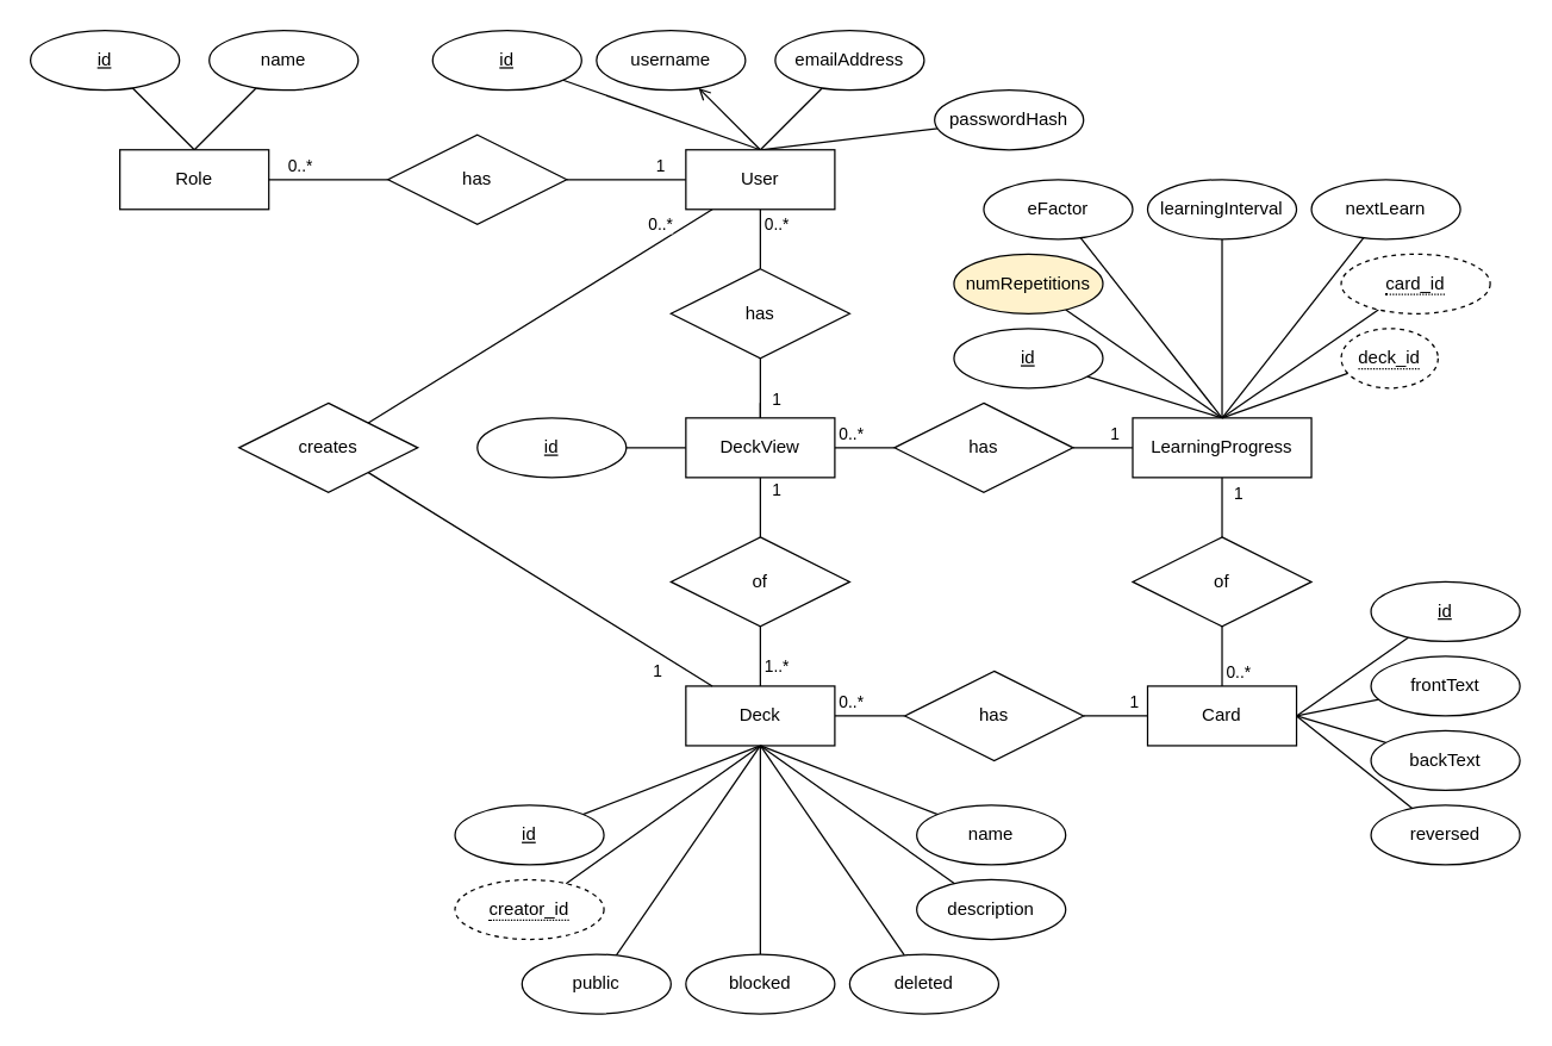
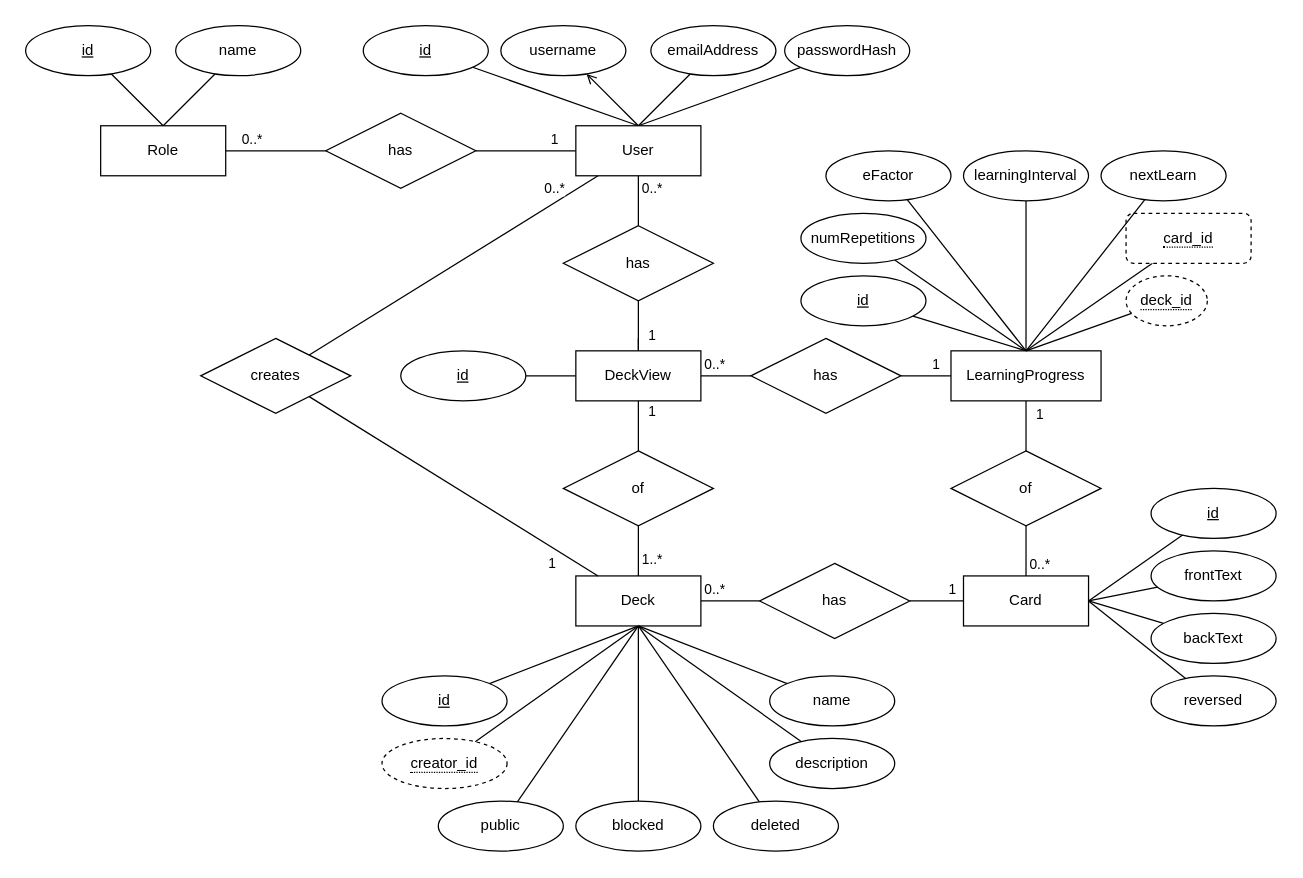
  <mxCell id="0" />
  <mxCell id="1" parent="0" />
  <mxCell id="2" style="rounded=0;orthogonalLoop=1;jettySize=auto;html=1;endArrow=none;endFill=0;exitX=0.5;exitY=0;exitDx=0;exitDy=0;" edge="1" parent="1" source="12" target="13"><mxGeometry relative="1" as="geometry" /></mxCell>
  <mxCell id="3" style="edgeStyle=none;rounded=0;orthogonalLoop=1;jettySize=auto;html=1;endArrow=open;endFill=0;exitX=0.5;exitY=0;exitDx=0;exitDy=0;" edge="1" parent="1" source="12" target="14"><mxGeometry relative="1" as="geometry" /></mxCell>
  <mxCell id="4" style="edgeStyle=none;rounded=0;orthogonalLoop=1;jettySize=auto;html=1;endArrow=none;endFill=0;exitX=0.5;exitY=0;exitDx=0;exitDy=0;" edge="1" parent="1" source="12" target="15"><mxGeometry relative="1" as="geometry" /></mxCell>
  <mxCell id="5" style="edgeStyle=none;rounded=0;orthogonalLoop=1;jettySize=auto;html=1;endArrow=none;endFill=0;exitX=0.5;exitY=0;exitDx=0;exitDy=0;" edge="1" parent="1" source="12" target="16"><mxGeometry relative="1" as="geometry" /></mxCell>
  <mxCell id="6" style="edgeStyle=none;rounded=0;orthogonalLoop=1;jettySize=auto;html=1;entryX=1;entryY=0.5;entryDx=0;entryDy=0;endArrow=none;endFill=0;" edge="1" parent="1" source="12" target="24"><mxGeometry relative="1" as="geometry" /></mxCell>
  <mxCell id="7" value="1" style="edgeLabel;html=1;align=center;verticalAlign=middle;resizable=0;points=[];" vertex="1" connectable="0" parent="6"><mxGeometry x="-0.55" y="-1" relative="1" as="geometry"><mxPoint y="-9" as="offset" /></mxGeometry></mxCell>
  <mxCell id="8" style="edgeStyle=none;rounded=0;orthogonalLoop=1;jettySize=auto;html=1;endArrow=none;endFill=0;" edge="1" parent="1" source="12" target="34"><mxGeometry relative="1" as="geometry" /></mxCell>
  <mxCell id="9" value="0..*" style="edgeLabel;html=1;align=center;verticalAlign=middle;resizable=0;points=[];" vertex="1" connectable="0" parent="8"><mxGeometry x="-0.63" y="-1" relative="1" as="geometry"><mxPoint x="11" y="2" as="offset" /></mxGeometry></mxCell>
  <mxCell id="10" style="edgeStyle=none;rounded=0;orthogonalLoop=1;jettySize=auto;html=1;endArrow=none;endFill=0;" edge="1" parent="1" source="12" target="83"><mxGeometry relative="1" as="geometry" /></mxCell>
  <mxCell id="11" value="0..*" style="edgeLabel;html=1;align=center;verticalAlign=middle;resizable=0;points=[];" vertex="1" connectable="0" parent="10"><mxGeometry x="-0.692" y="1" relative="1" as="geometry"><mxPoint y="-13" as="offset" /></mxGeometry></mxCell>
  <mxCell id="12" value="User" style="whiteSpace=wrap;html=1;align=center;" vertex="1" parent="1"><mxGeometry x="460" y="100" width="100" height="40" as="geometry" /></mxCell>
  <mxCell id="13" value="id" style="ellipse;whiteSpace=wrap;html=1;align=center;fontStyle=4;" vertex="1" parent="1"><mxGeometry x="290" y="20" width="100" height="40" as="geometry" /></mxCell>
  <mxCell id="14" value="username" style="ellipse;whiteSpace=wrap;html=1;align=center;" vertex="1" parent="1"><mxGeometry x="400" y="20" width="100" height="40" as="geometry" /></mxCell>
  <mxCell id="15" value="emailAddress" style="ellipse;whiteSpace=wrap;html=1;align=center;" vertex="1" parent="1"><mxGeometry x="520" y="20" width="100" height="40" as="geometry" /></mxCell>
- <mxCell id="16" value="passwordHash" style="ellipse;whiteSpace=wrap;html=1;align=center;" vertex="1" parent="1"><mxGeometry x="627" y="60" width="100" height="40" as="geometry" /></mxCell>
+ <mxCell id="16" value="passwordHash" style="ellipse;whiteSpace=wrap;html=1;align=center;" vertex="1" parent="1"><mxGeometry x="627" y="20" width="100" height="40" as="geometry" /></mxCell>
  <mxCell id="17" style="edgeStyle=none;rounded=0;orthogonalLoop=1;jettySize=auto;html=1;exitX=0.5;exitY=0;exitDx=0;exitDy=0;endArrow=none;endFill=0;" edge="1" parent="1" source="19" target="20"><mxGeometry relative="1" as="geometry" /></mxCell>
  <mxCell id="18" style="edgeStyle=none;rounded=0;orthogonalLoop=1;jettySize=auto;html=1;exitX=0.5;exitY=0;exitDx=0;exitDy=0;endArrow=none;endFill=0;" edge="1" parent="1" source="19" target="21"><mxGeometry relative="1" as="geometry" /></mxCell>
  <mxCell id="19" value="Role" style="whiteSpace=wrap;html=1;align=center;" vertex="1" parent="1"><mxGeometry x="80" y="100" width="100" height="40" as="geometry" /></mxCell>
  <mxCell id="20" value="id" style="ellipse;whiteSpace=wrap;html=1;align=center;fontStyle=4;" vertex="1" parent="1"><mxGeometry x="20" y="20" width="100" height="40" as="geometry" /></mxCell>
  <mxCell id="21" value="name" style="ellipse;whiteSpace=wrap;html=1;align=center;" vertex="1" parent="1"><mxGeometry x="140" y="20" width="100" height="40" as="geometry" /></mxCell>
  <mxCell id="22" style="edgeStyle=none;rounded=0;orthogonalLoop=1;jettySize=auto;html=1;entryX=1;entryY=0.5;entryDx=0;entryDy=0;endArrow=none;endFill=0;" edge="1" parent="1" source="24" target="19"><mxGeometry relative="1" as="geometry" /></mxCell>
  <mxCell id="23" value="0..*" style="edgeLabel;html=1;align=center;verticalAlign=middle;resizable=0;points=[];" vertex="1" connectable="0" parent="22"><mxGeometry x="0.775" relative="1" as="geometry"><mxPoint x="11" y="-10" as="offset" /></mxGeometry></mxCell>
  <mxCell id="24" value="has" style="shape=rhombus;perimeter=rhombusPerimeter;whiteSpace=wrap;html=1;align=center;" vertex="1" parent="1"><mxGeometry x="260" y="90" width="120" height="60" as="geometry" /></mxCell>
  <mxCell id="25" style="edgeStyle=none;rounded=0;orthogonalLoop=1;jettySize=auto;html=1;endArrow=none;endFill=0;" edge="1" parent="1" source="31" target="35"><mxGeometry relative="1" as="geometry" /></mxCell>
  <mxCell id="26" style="edgeStyle=none;rounded=0;orthogonalLoop=1;jettySize=auto;html=1;endArrow=none;endFill=0;" edge="1" parent="1" source="31"><mxGeometry relative="1" as="geometry"><mxPoint x="510" y="270" as="targetPoint" /></mxGeometry></mxCell>
  <mxCell id="27" style="edgeStyle=none;rounded=0;orthogonalLoop=1;jettySize=auto;html=1;endArrow=none;endFill=0;" edge="1" parent="1" source="31" target="43"><mxGeometry relative="1" as="geometry" /></mxCell>
  <mxCell id="28" value="1" style="edgeLabel;html=1;align=center;verticalAlign=middle;resizable=0;points=[];" vertex="1" connectable="0" parent="27"><mxGeometry x="-0.619" y="2" relative="1" as="geometry"><mxPoint x="8" as="offset" /></mxGeometry></mxCell>
  <mxCell id="29" style="edgeStyle=none;rounded=0;orthogonalLoop=1;jettySize=auto;html=1;endArrow=none;endFill=0;" edge="1" parent="1" source="31" target="50"><mxGeometry relative="1" as="geometry" /></mxCell>
  <mxCell id="30" value="0..*" style="edgeLabel;html=1;align=center;verticalAlign=middle;resizable=0;points=[];" vertex="1" connectable="0" parent="29"><mxGeometry x="-0.471" y="2" relative="1" as="geometry"><mxPoint x="-1" y="-8" as="offset" /></mxGeometry></mxCell>
  <mxCell id="31" value="DeckView" style="whiteSpace=wrap;html=1;align=center;" vertex="1" parent="1"><mxGeometry x="460" y="280" width="100" height="40" as="geometry" /></mxCell>
  <mxCell id="32" style="edgeStyle=none;rounded=0;orthogonalLoop=1;jettySize=auto;html=1;endArrow=none;endFill=0;" edge="1" parent="1" source="34" target="31"><mxGeometry relative="1" as="geometry" /></mxCell>
  <mxCell id="33" value="1" style="edgeLabel;html=1;align=center;verticalAlign=middle;resizable=0;points=[];" vertex="1" connectable="0" parent="32"><mxGeometry x="0.37" y="2" relative="1" as="geometry"><mxPoint x="8" as="offset" /></mxGeometry></mxCell>
  <mxCell id="34" value="has" style="shape=rhombus;perimeter=rhombusPerimeter;whiteSpace=wrap;html=1;align=center;" vertex="1" parent="1"><mxGeometry x="450" y="180" width="120" height="60" as="geometry" /></mxCell>
  <mxCell id="35" value="id" style="ellipse;whiteSpace=wrap;html=1;align=center;fontStyle=4;" vertex="1" parent="1"><mxGeometry x="320" y="280" width="100" height="40" as="geometry" /></mxCell>
  <mxCell id="36" style="edgeStyle=none;rounded=0;orthogonalLoop=1;jettySize=auto;html=1;endArrow=none;endFill=0;" edge="1" parent="1" source="40" target="59"><mxGeometry relative="1" as="geometry" /></mxCell>
  <mxCell id="37" value="0..*" style="edgeLabel;html=1;align=center;verticalAlign=middle;resizable=0;points=[];" vertex="1" connectable="0" parent="36"><mxGeometry x="-0.396" y="-1" relative="1" as="geometry"><mxPoint x="-4" y="-11" as="offset" /></mxGeometry></mxCell>
  <mxCell id="38" style="edgeStyle=none;rounded=0;orthogonalLoop=1;jettySize=auto;html=1;exitX=0.5;exitY=1;exitDx=0;exitDy=0;endArrow=none;endFill=0;" edge="1" parent="1" source="40" target="69"><mxGeometry relative="1" as="geometry" /></mxCell>
  <mxCell id="39" style="edgeStyle=none;rounded=0;orthogonalLoop=1;jettySize=auto;html=1;exitX=0.5;exitY=1;exitDx=0;exitDy=0;endArrow=none;endFill=0;" edge="1" parent="1" source="40" target="64"><mxGeometry relative="1" as="geometry" /></mxCell>
  <mxCell id="40" value="Deck" style="whiteSpace=wrap;html=1;align=center;" vertex="1" parent="1"><mxGeometry x="460" y="460" width="100" height="40" as="geometry" /></mxCell>
  <mxCell id="41" style="edgeStyle=none;rounded=0;orthogonalLoop=1;jettySize=auto;html=1;endArrow=none;endFill=0;" edge="1" parent="1" source="43" target="40"><mxGeometry relative="1" as="geometry" /></mxCell>
  <mxCell id="42" value="1..*" style="edgeLabel;html=1;align=center;verticalAlign=middle;resizable=0;points=[];" vertex="1" connectable="0" parent="41"><mxGeometry x="0.309" y="1" relative="1" as="geometry"><mxPoint x="9" as="offset" /></mxGeometry></mxCell>
  <mxCell id="43" value="of" style="shape=rhombus;perimeter=rhombusPerimeter;whiteSpace=wrap;html=1;align=center;" vertex="1" parent="1"><mxGeometry x="450" y="360" width="120" height="60" as="geometry" /></mxCell>
  <mxCell id="44" style="edgeStyle=none;rounded=0;orthogonalLoop=1;jettySize=auto;html=1;exitX=0.5;exitY=0;exitDx=0;exitDy=0;endArrow=none;endFill=0;" edge="1" parent="1" source="47" target="51"><mxGeometry relative="1" as="geometry" /></mxCell>
  <mxCell id="45" style="edgeStyle=none;rounded=0;orthogonalLoop=1;jettySize=auto;html=1;endArrow=none;endFill=0;" edge="1" parent="1" source="47" target="80"><mxGeometry relative="1" as="geometry" /></mxCell>
  <mxCell id="46" value="1" style="edgeLabel;html=1;align=center;verticalAlign=middle;resizable=0;points=[];" vertex="1" connectable="0" parent="45"><mxGeometry x="-0.35" y="2" relative="1" as="geometry"><mxPoint x="8" y="-3" as="offset" /></mxGeometry></mxCell>
  <mxCell id="47" value="LearningProgress" style="whiteSpace=wrap;html=1;align=center;" vertex="1" parent="1"><mxGeometry x="760" y="280" width="120" height="40" as="geometry" /></mxCell>
  <mxCell id="48" style="edgeStyle=none;rounded=0;orthogonalLoop=1;jettySize=auto;html=1;endArrow=none;endFill=0;" edge="1" parent="1" source="50" target="47"><mxGeometry relative="1" as="geometry" /></mxCell>
  <mxCell id="49" value="1" style="edgeLabel;html=1;align=center;verticalAlign=middle;resizable=0;points=[];" vertex="1" connectable="0" parent="48"><mxGeometry x="0.357" y="-1" relative="1" as="geometry"><mxPoint y="-11" as="offset" /></mxGeometry></mxCell>
  <mxCell id="50" value="has" style="shape=rhombus;perimeter=rhombusPerimeter;whiteSpace=wrap;html=1;align=center;" vertex="1" parent="1"><mxGeometry x="600" y="270" width="120" height="60" as="geometry" /></mxCell>
  <mxCell id="51" value="id" style="ellipse;whiteSpace=wrap;html=1;align=center;fontStyle=4;" vertex="1" parent="1"><mxGeometry x="640" y="220" width="100" height="40" as="geometry" /></mxCell>
  <mxCell id="52" style="edgeStyle=none;rounded=0;orthogonalLoop=1;jettySize=auto;html=1;exitX=1;exitY=0.5;exitDx=0;exitDy=0;endArrow=none;endFill=0;" edge="1" parent="1" source="56" target="60"><mxGeometry relative="1" as="geometry" /></mxCell>
  <mxCell id="53" style="edgeStyle=none;rounded=0;orthogonalLoop=1;jettySize=auto;html=1;exitX=1;exitY=0.5;exitDx=0;exitDy=0;endArrow=none;endFill=0;" edge="1" parent="1" source="56" target="61"><mxGeometry relative="1" as="geometry" /></mxCell>
  <mxCell id="54" style="edgeStyle=none;rounded=0;orthogonalLoop=1;jettySize=auto;html=1;exitX=1;exitY=0.5;exitDx=0;exitDy=0;endArrow=none;endFill=0;" edge="1" parent="1" source="56" target="62"><mxGeometry relative="1" as="geometry" /></mxCell>
  <mxCell id="55" style="edgeStyle=none;rounded=0;orthogonalLoop=1;jettySize=auto;html=1;exitX=1;exitY=0.5;exitDx=0;exitDy=0;endArrow=none;endFill=0;" edge="1" parent="1" source="56" target="63"><mxGeometry relative="1" as="geometry" /></mxCell>
  <mxCell id="56" value="Card" style="whiteSpace=wrap;html=1;align=center;" vertex="1" parent="1"><mxGeometry x="770" y="460" width="100" height="40" as="geometry" /></mxCell>
  <mxCell id="57" style="edgeStyle=none;rounded=0;orthogonalLoop=1;jettySize=auto;html=1;endArrow=none;endFill=0;" edge="1" parent="1" source="59" target="56"><mxGeometry relative="1" as="geometry"><Array as="points"><mxPoint x="760" y="480" /></Array></mxGeometry></mxCell>
  <mxCell id="58" value="1" style="edgeLabel;html=1;align=center;verticalAlign=middle;resizable=0;points=[];" vertex="1" connectable="0" parent="57"><mxGeometry x="0.507" y="-1" relative="1" as="geometry"><mxPoint x="1" y="-11" as="offset" /></mxGeometry></mxCell>
  <mxCell id="59" value="has" style="shape=rhombus;perimeter=rhombusPerimeter;whiteSpace=wrap;html=1;align=center;" vertex="1" parent="1"><mxGeometry x="607" y="450" width="120" height="60" as="geometry" /></mxCell>
  <mxCell id="60" value="id" style="ellipse;whiteSpace=wrap;html=1;align=center;fontStyle=4;" vertex="1" parent="1"><mxGeometry x="920" y="390" width="100" height="40" as="geometry" /></mxCell>
  <mxCell id="61" value="frontText" style="ellipse;whiteSpace=wrap;html=1;align=center;" vertex="1" parent="1"><mxGeometry x="920" y="440" width="100" height="40" as="geometry" /></mxCell>
  <mxCell id="62" value="backText" style="ellipse;whiteSpace=wrap;html=1;align=center;" vertex="1" parent="1"><mxGeometry x="920" y="490" width="100" height="40" as="geometry" /></mxCell>
  <mxCell id="63" value="reversed" style="ellipse;whiteSpace=wrap;html=1;align=center;" vertex="1" parent="1"><mxGeometry x="920" y="540" width="100" height="40" as="geometry" /></mxCell>
  <mxCell id="64" value="id" style="ellipse;whiteSpace=wrap;html=1;align=center;fontStyle=4;" vertex="1" parent="1"><mxGeometry x="305" y="540" width="100" height="40" as="geometry" /></mxCell>
  <mxCell id="65" style="edgeStyle=none;rounded=0;orthogonalLoop=1;jettySize=auto;html=1;entryX=0.5;entryY=1;entryDx=0;entryDy=0;endArrow=none;endFill=0;" edge="1" parent="1" source="66" target="40"><mxGeometry relative="1" as="geometry" /></mxCell>
  <mxCell id="66" value="description" style="ellipse;whiteSpace=wrap;html=1;align=center;" vertex="1" parent="1"><mxGeometry x="615" y="590" width="100" height="40" as="geometry" /></mxCell>
  <mxCell id="67" style="edgeStyle=none;rounded=0;orthogonalLoop=1;jettySize=auto;html=1;entryX=0.5;entryY=1;entryDx=0;entryDy=0;endArrow=none;endFill=0;" edge="1" parent="1" source="68" target="40"><mxGeometry relative="1" as="geometry" /></mxCell>
  <mxCell id="68" value="name" style="ellipse;whiteSpace=wrap;html=1;align=center;" vertex="1" parent="1"><mxGeometry x="615" y="540" width="100" height="40" as="geometry" /></mxCell>
  <mxCell id="69" value="&lt;div&gt;&lt;span style=&quot;border-bottom: 1px dotted&quot;&gt;creator_id&lt;/span&gt;&lt;/div&gt;" style="ellipse;whiteSpace=wrap;html=1;align=center;dashed=1;" vertex="1" parent="1"><mxGeometry x="305" y="590" width="100" height="40" as="geometry" /></mxCell>
  <mxCell id="70" style="edgeStyle=none;rounded=0;orthogonalLoop=1;jettySize=auto;html=1;entryX=0.5;entryY=0;entryDx=0;entryDy=0;endArrow=none;endFill=0;" edge="1" parent="1" source="71" target="47"><mxGeometry relative="1" as="geometry" /></mxCell>
- <mxCell id="71" value="&lt;span style=&quot;border-bottom: 1px dotted&quot;&gt;card_id&lt;/span&gt;" style="ellipse;whiteSpace=wrap;html=1;align=center;dashed=1;" vertex="1" parent="1"><mxGeometry x="900" y="170" width="100" height="40" as="geometry" /></mxCell>
+ <mxCell id="71" value="&lt;span style=&quot;border-bottom: 1px dotted&quot;&gt;card_id&lt;/span&gt;" style="whiteSpace=wrap;html=1;align=center;dashed=1;rounded=1;" vertex="1" parent="1"><mxGeometry x="900" y="170" width="100" height="40" as="geometry" /></mxCell>
  <mxCell id="72" style="edgeStyle=none;rounded=0;orthogonalLoop=1;jettySize=auto;html=1;entryX=0.5;entryY=1;entryDx=0;entryDy=0;endArrow=none;endFill=0;" edge="1" parent="1" source="73" target="40"><mxGeometry relative="1" as="geometry" /></mxCell>
  <mxCell id="73" value="blocked" style="ellipse;whiteSpace=wrap;html=1;align=center;" vertex="1" parent="1"><mxGeometry x="460" y="640" width="100" height="40" as="geometry" /></mxCell>
  <mxCell id="74" style="edgeStyle=none;rounded=0;orthogonalLoop=1;jettySize=auto;html=1;entryX=0.5;entryY=1;entryDx=0;entryDy=0;endArrow=none;endFill=0;" edge="1" parent="1" source="75" target="40"><mxGeometry relative="1" as="geometry" /></mxCell>
  <mxCell id="75" value="deleted" style="ellipse;whiteSpace=wrap;html=1;align=center;" vertex="1" parent="1"><mxGeometry x="570" y="640" width="100" height="40" as="geometry" /></mxCell>
  <mxCell id="76" style="edgeStyle=none;rounded=0;orthogonalLoop=1;jettySize=auto;html=1;entryX=0.5;entryY=1;entryDx=0;entryDy=0;endArrow=none;endFill=0;" edge="1" parent="1" source="77" target="40"><mxGeometry relative="1" as="geometry" /></mxCell>
  <mxCell id="77" value="public" style="ellipse;whiteSpace=wrap;html=1;align=center;" vertex="1" parent="1"><mxGeometry x="350" y="640" width="100" height="40" as="geometry" /></mxCell>
  <mxCell id="78" style="edgeStyle=none;rounded=0;orthogonalLoop=1;jettySize=auto;html=1;endArrow=none;endFill=0;" edge="1" parent="1" source="80" target="56"><mxGeometry relative="1" as="geometry" /></mxCell>
  <mxCell id="79" value="0..*" style="edgeLabel;html=1;align=center;verticalAlign=middle;resizable=0;points=[];" vertex="1" connectable="0" parent="78"><mxGeometry x="0.61" y="2" relative="1" as="geometry"><mxPoint x="8" y="-2" as="offset" /></mxGeometry></mxCell>
  <mxCell id="80" value="of" style="shape=rhombus;perimeter=rhombusPerimeter;whiteSpace=wrap;html=1;align=center;" vertex="1" parent="1"><mxGeometry x="760" y="360" width="120" height="60" as="geometry" /></mxCell>
  <mxCell id="81" style="edgeStyle=none;rounded=0;orthogonalLoop=1;jettySize=auto;html=1;endArrow=none;endFill=0;" edge="1" parent="1" source="83" target="40"><mxGeometry relative="1" as="geometry" /></mxCell>
  <mxCell id="82" value="1" style="edgeLabel;html=1;align=center;verticalAlign=middle;resizable=0;points=[];" vertex="1" connectable="0" parent="81"><mxGeometry x="0.781" y="-2" relative="1" as="geometry"><mxPoint x="-11" y="4" as="offset" /></mxGeometry></mxCell>
  <mxCell id="83" value="creates" style="shape=rhombus;perimeter=rhombusPerimeter;whiteSpace=wrap;html=1;align=center;" vertex="1" parent="1"><mxGeometry x="160" y="270" width="120" height="60" as="geometry" /></mxCell>
  <mxCell id="84" style="edgeStyle=none;rounded=0;orthogonalLoop=1;jettySize=auto;html=1;entryX=0.5;entryY=0;entryDx=0;entryDy=0;endArrow=none;endFill=0;" edge="1" parent="1" source="85" target="47"><mxGeometry relative="1" as="geometry" /></mxCell>
  <mxCell id="85" value="&lt;span style=&quot;border-bottom: 1px dotted&quot;&gt;deck_id&lt;/span&gt;" style="ellipse;whiteSpace=wrap;html=1;align=center;dashed=1;" vertex="1" parent="1"><mxGeometry x="900" y="220" width="65" height="40" as="geometry" /></mxCell>
  <mxCell id="86" style="edgeStyle=none;rounded=0;orthogonalLoop=1;jettySize=auto;html=1;entryX=0.5;entryY=0;entryDx=0;entryDy=0;endArrow=none;endFill=0;" edge="1" parent="1" source="87" target="47"><mxGeometry relative="1" as="geometry" /></mxCell>
- <mxCell id="87" value="numRepetitions" style="ellipse;whiteSpace=wrap;html=1;align=center;fillColor=#fff2cc;" vertex="1" parent="1"><mxGeometry x="640" y="170" width="100" height="40" as="geometry" /></mxCell>
+ <mxCell id="87" value="numRepetitions" style="ellipse;whiteSpace=wrap;html=1;align=center;" vertex="1" parent="1"><mxGeometry x="640" y="170" width="100" height="40" as="geometry" /></mxCell>
  <mxCell id="88" style="edgeStyle=none;rounded=0;orthogonalLoop=1;jettySize=auto;html=1;entryX=0.5;entryY=0;entryDx=0;entryDy=0;endArrow=none;endFill=0;" edge="1" parent="1" source="89" target="47"><mxGeometry relative="1" as="geometry" /></mxCell>
  <mxCell id="89" value="eFactor" style="ellipse;whiteSpace=wrap;html=1;align=center;" vertex="1" parent="1"><mxGeometry x="660" y="120" width="100" height="40" as="geometry" /></mxCell>
  <mxCell id="90" style="edgeStyle=none;rounded=0;orthogonalLoop=1;jettySize=auto;html=1;endArrow=none;endFill=0;" edge="1" parent="1" source="91"><mxGeometry relative="1" as="geometry"><mxPoint x="820" y="280" as="targetPoint" /></mxGeometry></mxCell>
  <mxCell id="91" value="learningInterval" style="ellipse;whiteSpace=wrap;html=1;align=center;" vertex="1" parent="1"><mxGeometry x="770" y="120" width="100" height="40" as="geometry" /></mxCell>
  <mxCell id="92" style="edgeStyle=none;rounded=0;orthogonalLoop=1;jettySize=auto;html=1;entryX=0.5;entryY=0;entryDx=0;entryDy=0;endArrow=none;endFill=0;" edge="1" parent="1" source="93" target="47"><mxGeometry relative="1" as="geometry" /></mxCell>
  <mxCell id="93" value="nextLearn" style="ellipse;whiteSpace=wrap;html=1;align=center;" vertex="1" parent="1"><mxGeometry x="880" y="120" width="100" height="40" as="geometry" /></mxCell>
